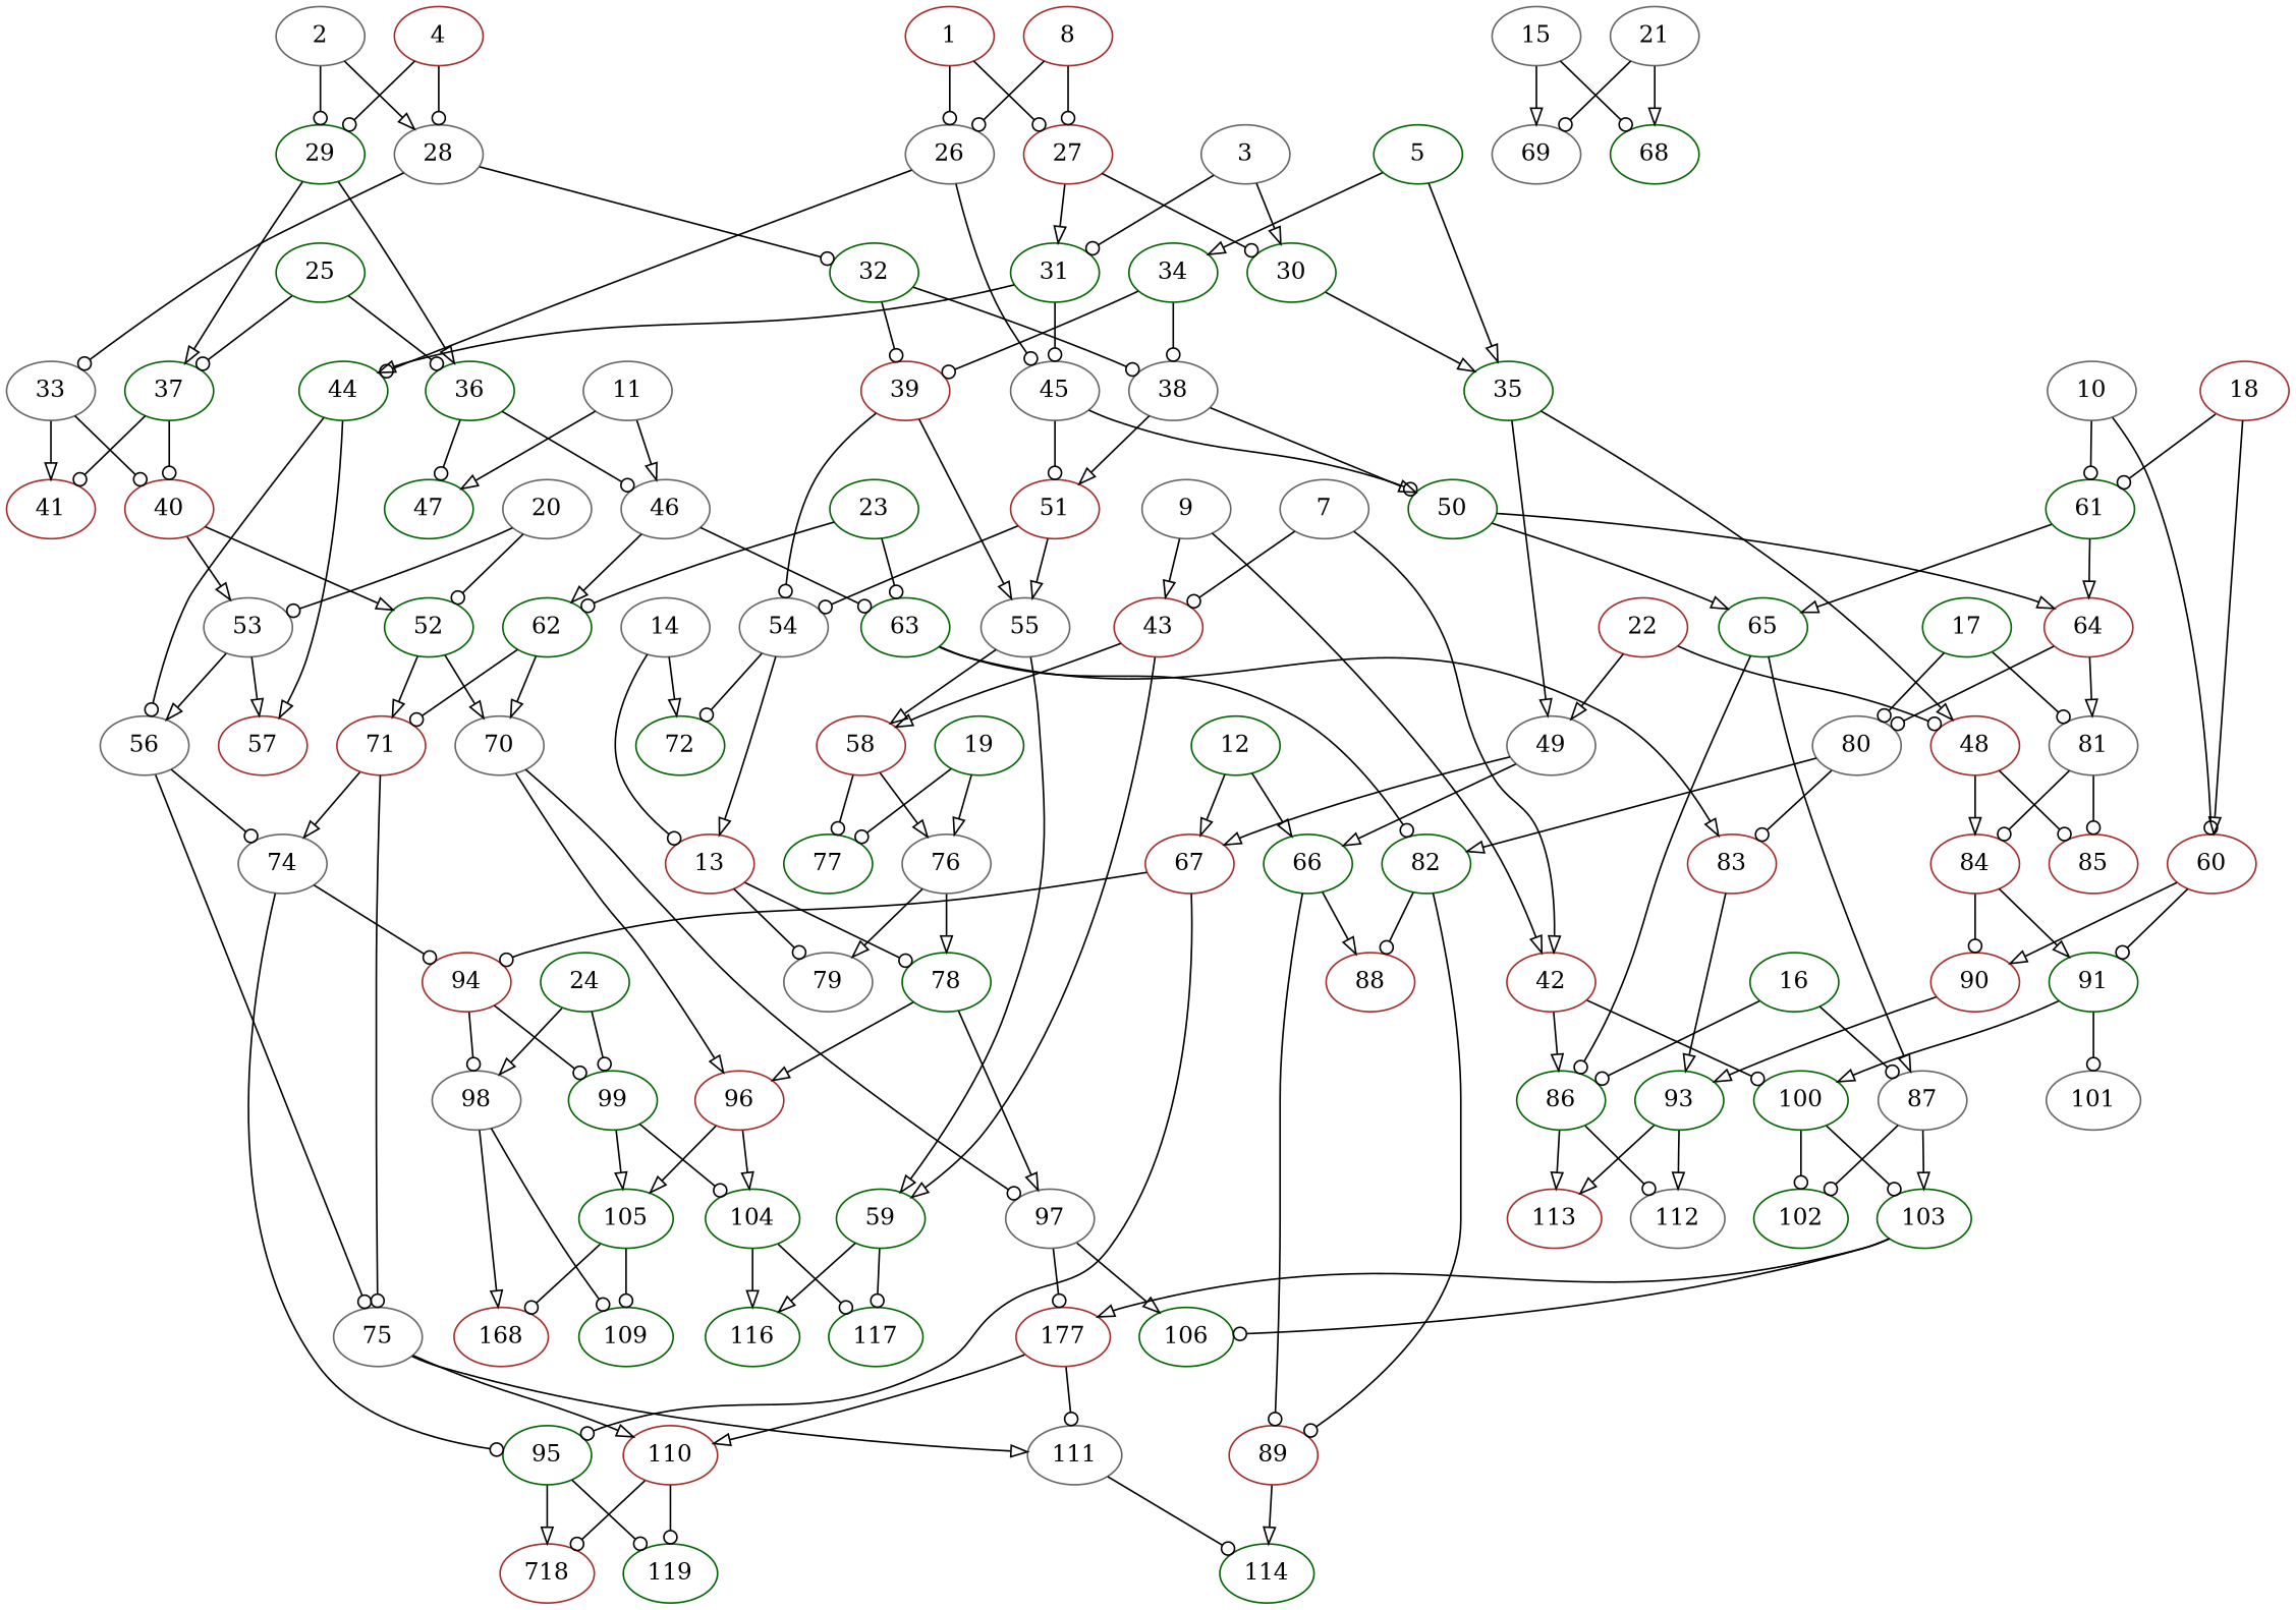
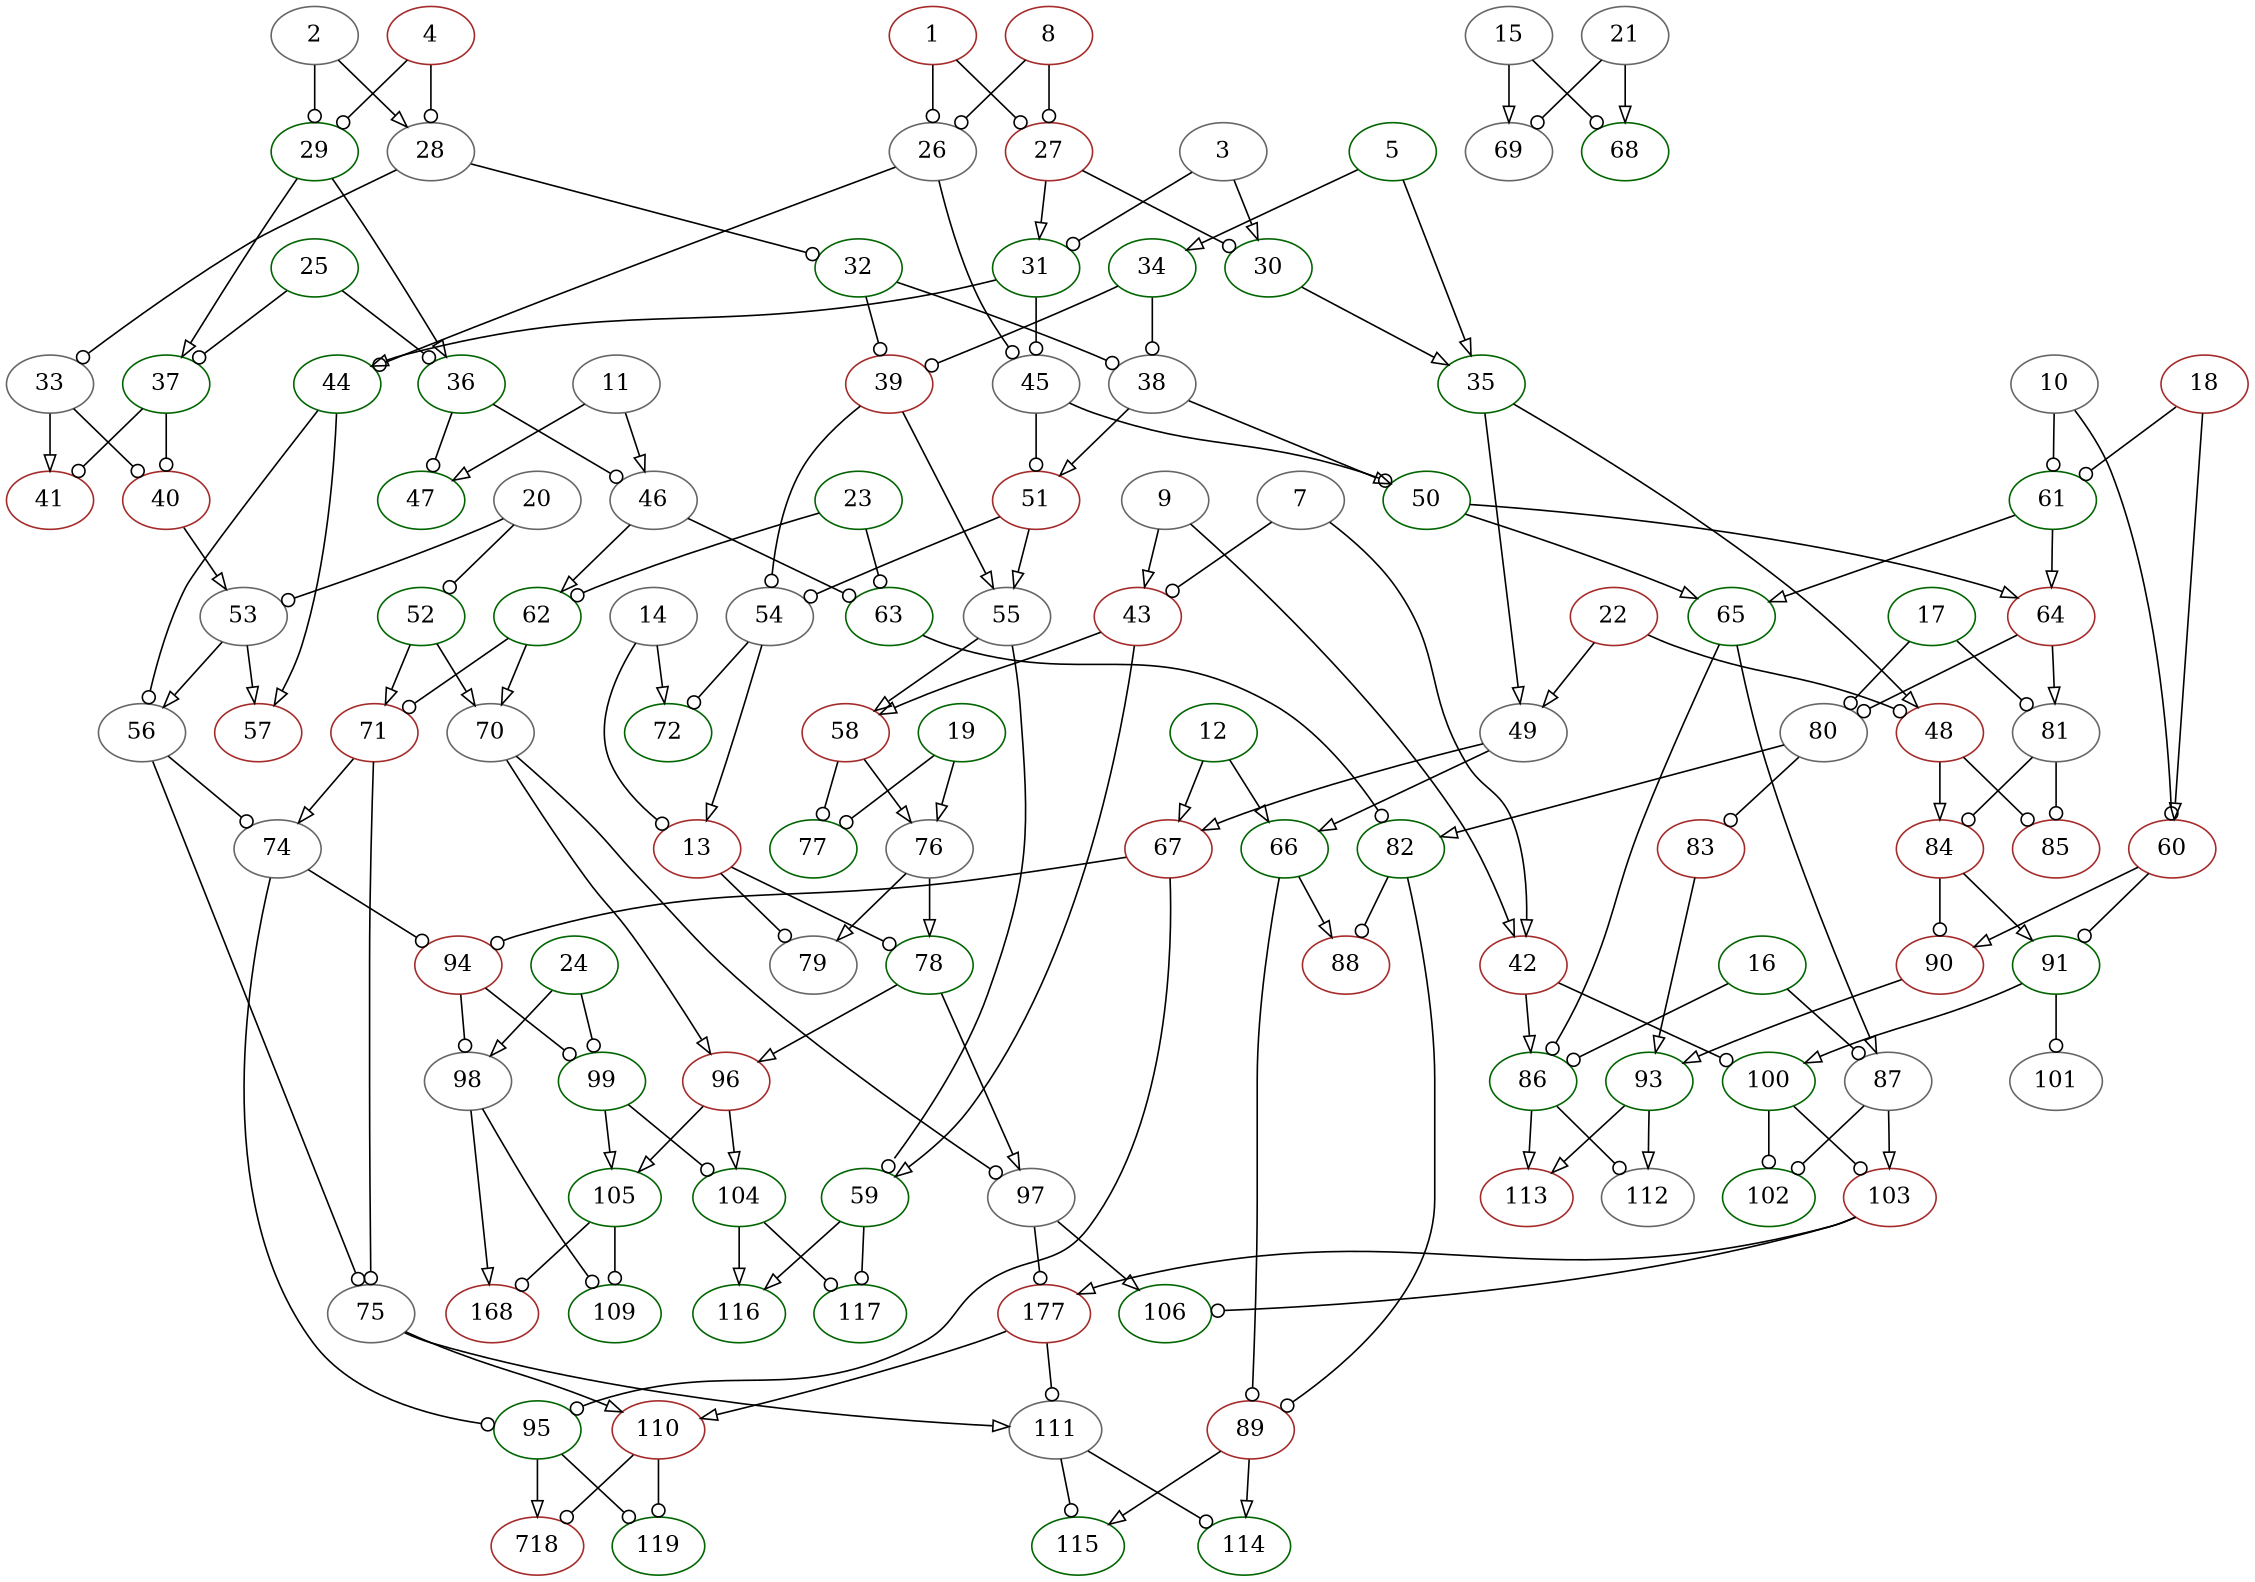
  strict digraph {
    node [color=darkgreen]
    edge [arrowhead=odot]
    81 [color=gray40]
    85 [color=brown]
    84 [color=brown]
    90 [color=brown]
    91
    93
    100
    101 [color=gray40]
    96 [color=brown]
    104
    105
    116
    117
    109
    n15 [color=brown label=168]
    56 [color=gray40]
    74 [color=gray40]
    75 [color=gray40]
    95
    94 [color=brown]
    110 [color=brown]
    111 [color=gray40]
    n23 [color=brown label=718]
    119
    99
    98 [color=gray40]
+   115
    114
    10 [color=gray40]
    61
    60 [color=brown]
    64 [color=brown]
    65
    80 [color=gray40]
    86
    87 [color=gray40]
    82
    83 [color=brown]
    113 [color=brown]
    112 [color=gray40]
-   103
+   103 [color=brown]
    102
    3 [color=gray40]
    31
    30
    44
    45 [color=gray40]
    35
    57 [color=brown]
    50
    51 [color=brown]
    39 [color=brown]
    34
    38 [color=gray40]
    49 [color=gray40]
    48 [color=brown]
    55 [color=gray40]
    54 [color=gray40]
    76 [color=gray40]
    79 [color=gray40]
    78
    97 [color=gray40]
    106
    n64 [color=brown label=177]
    15 [color=gray40]
    69 [color=gray40]
    68
    46 [color=gray40]
    36
    47
    63
    62
    71 [color=brown]
    70 [color=gray40]
    89 [color=brown]
    88 [color=brown]
    59
    58 [color=brown]
    77
    32
    72
    n82 [color=brown label=13]
    16
    24
    40 [color=brown]
    52
    53 [color=gray40]
    66
    23
    1 [color=brown]
    26 [color=gray40]
    27 [color=brown]
    33 [color=gray40]
    41 [color=brown]
    25
    37
    11 [color=gray40]
    14 [color=gray40]
    29
    17
    67 [color=brown]
    18 [color=brown]
    21 [color=gray40]
    42 [color=brown]
    9 [color=gray40]
    43 [color=brown]
    8 [color=brown]
    2 [color=gray40]
    28 [color=gray40]
    4 [color=brown]
    19
    22 [color=brown]
    5
    20 [color=gray40]
    12
    7 [color=gray40]
    81 -> 85
    81 -> 84
    84 -> 90
    84 -> 91 [arrowhead=onormal]
    90 -> 93 [arrowhead=onormal]
    91 -> 100 [arrowhead=onormal]
    91 -> 101
    93 -> 113 [arrowhead=onormal]
    93 -> 112 [arrowhead=onormal]
    100 -> 103
    100 -> 102
    96 -> 104 [arrowhead=onormal]
    96 -> 105 [arrowhead=onormal]
    104 -> 116 [arrowhead=onormal]
    104 -> 117
    105 -> 109
    105 -> n15
    56 -> 74
    56 -> 75
    74 -> 95
    74 -> 94
    75 -> 110 [arrowhead=onormal]
    75 -> 111 [arrowhead=onormal]
    95 -> n23 [arrowhead=onormal]
    95 -> 119
    94 -> 99
    94 -> 98
    110 -> n23
    110 -> 119
+   111 -> 115
    111 -> 114
    99 -> 104
    99 -> 105 [arrowhead=onormal]
    98 -> 109
    98 -> n15 [arrowhead=onormal]
    10 -> 61
    10 -> 60
    61 -> 64 [arrowhead=onormal]
    61 -> 65 [arrowhead=onormal]
    60 -> 90 [arrowhead=onormal]
    60 -> 91
    64 -> 81 [arrowhead=onormal]
    64 -> 80
    65 -> 86
    65 -> 87 [arrowhead=onormal]
    80 -> 82 [arrowhead=onormal]
    80 -> 83
    86 -> 113 [arrowhead=onormal]
    86 -> 112
    87 -> 103 [arrowhead=onormal]
    87 -> 102
    82 -> 89
    82 -> 88
    83 -> 93 [arrowhead=onormal]
    103 -> 106
    103 -> n64 [arrowhead=onormal]
    3 -> 31
    3 -> 30 [arrowhead=onormal]
    31 -> 44 [arrowhead=onormal]
    31 -> 45
    30 -> 35 [arrowhead=onormal]
    44 -> 56
    44 -> 57 [arrowhead=onormal]
    45 -> 50
    45 -> 51
    35 -> 49 [arrowhead=onormal]
    35 -> 48 [arrowhead=onormal]
    50 -> 64 [arrowhead=onormal]
    50 -> 65 [arrowhead=onormal]
    51 -> 55 [arrowhead=onormal]
    51 -> 54
    39 -> 55 [arrowhead=onormal]
    39 -> 54
    34 -> 39
    34 -> 38
    38 -> 50 [arrowhead=onormal]
    38 -> 51 [arrowhead=onormal]
    49 -> 66 [arrowhead=onormal]
    49 -> 67 [arrowhead=onormal]
    48 -> 85
    48 -> 84 [arrowhead=onormal]
-   55 -> 59 [arrowhead=onormal]
+   55 -> 59
    55 -> 58 [arrowhead=onormal]
    54 -> 72
    54 -> n82 [arrowhead=onormal]
    76 -> 79 [arrowhead=onormal]
    76 -> 78 [arrowhead=onormal]
    78 -> 96 [arrowhead=onormal]
    78 -> 97 [arrowhead=onormal]
    97 -> 106 [arrowhead=onormal]
    97 -> n64
    n64 -> 110 [arrowhead=onormal]
    n64 -> 111
    15 -> 69 [arrowhead=onormal]
    15 -> 68
    46 -> 63
    46 -> 62 [arrowhead=onormal]
    36 -> 46
    36 -> 47
    63 -> 82
-   63 -> 83 [arrowhead=onormal]
    62 -> 71
    62 -> 70 [arrowhead=onormal]
    71 -> 74 [arrowhead=onormal]
    71 -> 75
    70 -> 96 [arrowhead=onormal]
    70 -> 97
+   89 -> 115 [arrowhead=onormal]
    89 -> 114 [arrowhead=onormal]
    59 -> 116 [arrowhead=onormal]
    59 -> 117
    58 -> 76 [arrowhead=onormal]
    58 -> 77
    32 -> 39
    32 -> 38
    n82 -> 79
    n82 -> 78
    16 -> 86
    16 -> 87
    24 -> 99
    24 -> 98 [arrowhead=onormal]
-   40 -> 52 [arrowhead=onormal]
    40 -> 53 [arrowhead=onormal]
    52 -> 71 [arrowhead=onormal]
    52 -> 70 [arrowhead=onormal]
    53 -> 56 [arrowhead=onormal]
    53 -> 57 [arrowhead=onormal]
    66 -> 89
    66 -> 88 [arrowhead=onormal]
    23 -> 63
    23 -> 62
    1 -> 26
    1 -> 27
    26 -> 44
    26 -> 45
    27 -> 31 [arrowhead=onormal]
    27 -> 30
    33 -> 40
    33 -> 41 [arrowhead=onormal]
    25 -> 36
    25 -> 37
    37 -> 40
    37 -> 41
    11 -> 46 [arrowhead=onormal]
    11 -> 47 [arrowhead=onormal]
    14 -> 72 [arrowhead=onormal]
    14 -> n82
    29 -> 36 [arrowhead=onormal]
    29 -> 37 [arrowhead=onormal]
    17 -> 81
    17 -> 80
    67 -> 95
    67 -> 94
    18 -> 61
    18 -> 60 [arrowhead=onormal]
    21 -> 69
    21 -> 68 [arrowhead=onormal]
    42 -> 100
    42 -> 86 [arrowhead=onormal]
    9 -> 42 [arrowhead=onormal]
    9 -> 43 [arrowhead=onormal]
    43 -> 59 [arrowhead=onormal]
    43 -> 58 [arrowhead=onormal]
    8 -> 26
    8 -> 27
    2 -> 29
    2 -> 28 [arrowhead=onormal]
    28 -> 32
    28 -> 33
    4 -> 29
    4 -> 28
    19 -> 76 [arrowhead=onormal]
    19 -> 77
    22 -> 49 [arrowhead=onormal]
    22 -> 48
    5 -> 35 [arrowhead=onormal]
    5 -> 34 [arrowhead=onormal]
    20 -> 52
    20 -> 53
    12 -> 66 [arrowhead=onormal]
    12 -> 67 [arrowhead=onormal]
    7 -> 42 [arrowhead=onormal]
    7 -> 43
  }
